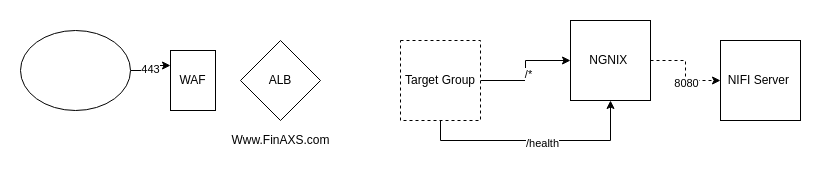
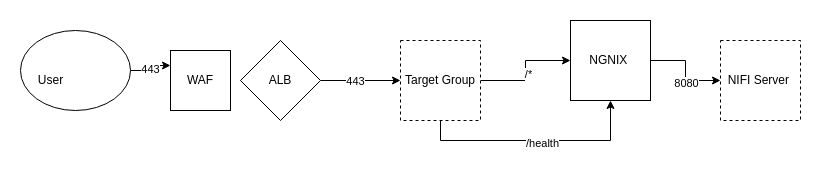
  <mxCell id="0" />
  <mxCell id="1" parent="0" />
+ <mxCell id="2" value="" style="edgeStyle=orthogonalEdgeStyle;rounded=0;orthogonalLoop=1;jettySize=auto;html=1;" edge="1" parent="1" source="6" target="9"><mxGeometry relative="1" as="geometry" /></mxCell>
+ <mxCell id="3" value="443" style="edgeLabel;html=1;align=center;verticalAlign=middle;resizable=0;points=[];" vertex="1" connectable="0" parent="2"><mxGeometry x="-0.15" relative="1" as="geometry"><mxPoint as="offset" /></mxGeometry></mxCell>
  <mxCell id="4" style="edgeStyle=orthogonalEdgeStyle;rounded=0;orthogonalLoop=1;jettySize=auto;html=1;entryX=0.5;entryY=1;entryDx=0;entryDy=0;exitX=0.5;exitY=1;exitDx=0;exitDy=0;" edge="1" parent="1" source="9" target="12"><mxGeometry relative="1" as="geometry" /></mxCell>
  <mxCell id="5" value="/health" style="edgeLabel;html=1;align=center;verticalAlign=middle;resizable=0;points=[];" vertex="1" connectable="0" parent="4"><mxGeometry x="0.056" y="-2" relative="1" as="geometry"><mxPoint as="offset" /></mxGeometry></mxCell>
  <mxCell id="6" value="ALB" style="rhombus;whiteSpace=wrap;html=1;aspect=fixed;" vertex="1" parent="1"><mxGeometry x="240" y="40" width="80" height="80" as="geometry" /></mxCell>
  <mxCell id="7" value="" style="edgeStyle=orthogonalEdgeStyle;rounded=0;orthogonalLoop=1;jettySize=auto;html=1;" edge="1" parent="1" source="9" target="12"><mxGeometry relative="1" as="geometry" /></mxCell>
  <mxCell id="8" value="/*" style="edgeLabel;html=1;align=center;verticalAlign=middle;resizable=0;points=[];" vertex="1" connectable="0" parent="7"><mxGeometry x="-0.05" y="-2" relative="1" as="geometry"><mxPoint as="offset" /></mxGeometry></mxCell>
  <mxCell id="9" value="Target Group" style="whiteSpace=wrap;html=1;aspect=fixed;dashed=1;" vertex="1" parent="1"><mxGeometry x="400" y="40" width="80" height="80" as="geometry" /></mxCell>
- <mxCell id="10" value="" style="edgeStyle=orthogonalEdgeStyle;rounded=0;orthogonalLoop=1;jettySize=auto;html=1;dashed=1;" edge="1" parent="1" source="12" target="13"><mxGeometry relative="1" as="geometry" /></mxCell>
+ <mxCell id="10" value="" style="edgeStyle=orthogonalEdgeStyle;rounded=0;orthogonalLoop=1;jettySize=auto;html=1;" edge="1" parent="1" source="12" target="13"><mxGeometry relative="1" as="geometry" /></mxCell>
  <mxCell id="11" value="8080" style="edgeLabel;html=1;align=center;verticalAlign=middle;resizable=0;points=[];" vertex="1" connectable="0" parent="10"><mxGeometry x="0.225" y="-2" relative="1" as="geometry"><mxPoint as="offset" /></mxGeometry></mxCell>
  <mxCell id="12" value="NGNIX&amp;nbsp;" style="whiteSpace=wrap;html=1;aspect=fixed;" vertex="1" parent="1"><mxGeometry x="570" y="20" width="80" height="80" as="geometry" /></mxCell>
- <mxCell id="13" value="NIFI Server&amp;nbsp;" style="whiteSpace=wrap;html=1;aspect=fixed;" vertex="1" parent="1"><mxGeometry x="720" y="40" width="80" height="80" as="geometry" /></mxCell>
+ <mxCell id="13" value="NIFI Server&amp;nbsp;" style="whiteSpace=wrap;html=1;aspect=fixed;dashed=1;" vertex="1" parent="1"><mxGeometry x="720" y="40" width="80" height="80" as="geometry" /></mxCell>
  <mxCell id="14" style="edgeStyle=orthogonalEdgeStyle;rounded=0;orthogonalLoop=1;jettySize=auto;html=1;exitX=1;exitY=0.5;exitDx=0;exitDy=0;entryX=0;entryY=0.25;entryDx=0;entryDy=0;" edge="1" parent="1" source="16" target="19"><mxGeometry relative="1" as="geometry"><mxPoint x="170" y="200" as="targetPoint" /></mxGeometry></mxCell>
  <mxCell id="15" value="443" style="edgeLabel;html=1;align=center;verticalAlign=middle;resizable=0;points=[];" vertex="1" connectable="0" parent="14"><mxGeometry x="-0.04" y="1" relative="1" as="geometry"><mxPoint as="offset" /></mxGeometry></mxCell>
  <mxCell id="16" value="" style="ellipse;whiteSpace=wrap;html=1;" vertex="1" parent="1"><mxGeometry x="20" y="30" width="110" height="80" as="geometry" /></mxCell>
- <mxCell id="18" value="Www.FinAXS.com" style="text;html=1;align=center;verticalAlign=middle;resizable=0;points=[];autosize=1;strokeColor=none;" vertex="1" parent="1"><mxGeometry x="225" y="130" width="110" height="20" as="geometry" /></mxCell>
- <mxCell id="19" value="WAF" style="rounded=0;whiteSpace=wrap;html=1;" vertex="1" parent="1"><mxGeometry x="170" y="50" width="45" height="60" as="geometry" /></mxCell>
+ <mxCell id="17" value="User" style="text;html=1;align=center;verticalAlign=middle;resizable=0;points=[];autosize=1;strokeColor=none;" vertex="1" parent="1"><mxGeometry x="30" y="70" width="40" height="20" as="geometry" /></mxCell>
+ <mxCell id="19" value="WAF" style="rounded=0;whiteSpace=wrap;html=1;" vertex="1" parent="1"><mxGeometry x="170" y="50" width="60" height="60" as="geometry" /></mxCell>
